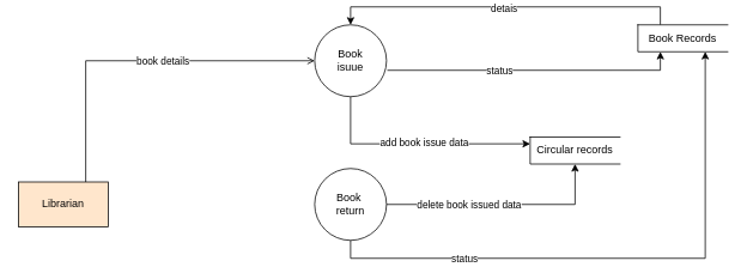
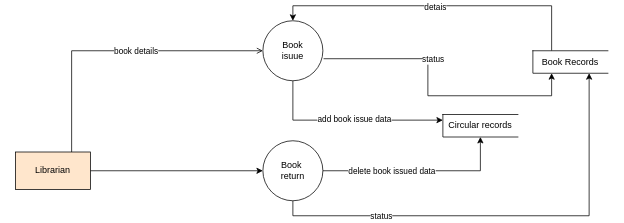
  <mxCell id="0" />
  <mxCell id="1" parent="0" />
  <mxCell id="2" style="edgeStyle=orthogonalEdgeStyle;rounded=0;orthogonalLoop=1;jettySize=auto;html=1;exitX=1.011;exitY=0.633;exitDx=0;exitDy=0;entryX=0.25;entryY=1;entryDx=0;entryDy=0;exitPerimeter=0;" edge="1" parent="1" source="6" target="18"><mxGeometry relative="1" as="geometry" /></mxCell>
  <mxCell id="3" value="status" style="edgeLabel;html=1;align=center;verticalAlign=middle;resizable=0;points=[];" vertex="1" connectable="0" parent="2"><mxGeometry x="-0.269" relative="1" as="geometry"><mxPoint x="6" as="offset" /></mxGeometry></mxCell>
  <mxCell id="4" style="edgeStyle=orthogonalEdgeStyle;rounded=0;orthogonalLoop=1;jettySize=auto;html=1;exitX=0.5;exitY=1;exitDx=0;exitDy=0;entryX=0;entryY=0.25;entryDx=0;entryDy=0;" edge="1" parent="1" source="6" target="19"><mxGeometry relative="1" as="geometry" /></mxCell>
  <mxCell id="5" value="add book issue data" style="edgeLabel;html=1;align=center;verticalAlign=middle;resizable=0;points=[];" vertex="1" connectable="0" parent="4"><mxGeometry x="0.072" y="-1" relative="1" as="geometry"><mxPoint x="-1" y="-2" as="offset" /></mxGeometry></mxCell>
  <mxCell id="6" value="Book&lt;div&gt;isuue&lt;/div&gt;" style="shape=ellipse;html=1;dashed=0;whiteSpace=wrap;aspect=fixed;perimeter=ellipsePerimeter;" vertex="1" parent="1"><mxGeometry x="350" y="20" width="80" height="80" as="geometry" /></mxCell>
  <mxCell id="7" style="edgeStyle=orthogonalEdgeStyle;rounded=0;orthogonalLoop=1;jettySize=auto;html=1;exitX=0.5;exitY=1;exitDx=0;exitDy=0;entryX=0.75;entryY=1;entryDx=0;entryDy=0;" edge="1" parent="1" source="11" target="18"><mxGeometry relative="1" as="geometry" /></mxCell>
  <mxCell id="8" value="status" style="edgeLabel;html=1;align=center;verticalAlign=middle;resizable=0;points=[];" vertex="1" connectable="0" parent="7"><mxGeometry x="-0.534" y="-3" relative="1" as="geometry"><mxPoint x="-4" y="-3" as="offset" /></mxGeometry></mxCell>
  <mxCell id="9" style="edgeStyle=orthogonalEdgeStyle;rounded=0;orthogonalLoop=1;jettySize=auto;html=1;exitX=1;exitY=0.5;exitDx=0;exitDy=0;entryX=0.5;entryY=1;entryDx=0;entryDy=0;" edge="1" parent="1" source="11" target="19"><mxGeometry relative="1" as="geometry" /></mxCell>
  <mxCell id="10" value="delete book issued data" style="edgeLabel;html=1;align=center;verticalAlign=middle;resizable=0;points=[];" vertex="1" connectable="0" parent="9"><mxGeometry x="-0.372" y="-2" relative="1" as="geometry"><mxPoint x="11" y="-2" as="offset" /></mxGeometry></mxCell>
  <mxCell id="11" value="Book&amp;nbsp;&lt;div&gt;return&lt;/div&gt;" style="shape=ellipse;html=1;dashed=0;whiteSpace=wrap;aspect=fixed;perimeter=ellipsePerimeter;" vertex="1" parent="1"><mxGeometry x="350" y="180" width="80" height="80" as="geometry" /></mxCell>
  <mxCell id="12" style="edgeStyle=orthogonalEdgeStyle;rounded=0;orthogonalLoop=1;jettySize=auto;html=1;exitX=0.75;exitY=0;exitDx=0;exitDy=0;entryX=0;entryY=0.5;entryDx=0;entryDy=0;endArrow=open;" edge="1" parent="1" source="15" target="6"><mxGeometry relative="1" as="geometry" /></mxCell>
  <mxCell id="13" value="book details" style="edgeLabel;html=1;align=center;verticalAlign=middle;resizable=0;points=[];" vertex="1" connectable="0" parent="12"><mxGeometry x="0.127" y="-2" relative="1" as="geometry"><mxPoint y="-2" as="offset" /></mxGeometry></mxCell>
+ <mxCell id="14" style="edgeStyle=orthogonalEdgeStyle;rounded=0;orthogonalLoop=1;jettySize=auto;html=1;exitX=1;exitY=0.5;exitDx=0;exitDy=0;entryX=0;entryY=0.5;entryDx=0;entryDy=0;" edge="1" parent="1" source="15" target="11"><mxGeometry relative="1" as="geometry" /></mxCell>
  <mxCell id="15" value="Librarian" style="html=1;dashed=0;whiteSpace=wrap;fillColor=#ffe6cc;" vertex="1" parent="1"><mxGeometry x="20" y="195" width="100" height="50" as="geometry" /></mxCell>
  <mxCell id="16" style="edgeStyle=orthogonalEdgeStyle;rounded=0;orthogonalLoop=1;jettySize=auto;html=1;exitX=0.25;exitY=0;exitDx=0;exitDy=0;entryX=0.5;entryY=0;entryDx=0;entryDy=0;" edge="1" parent="1" source="18" target="6"><mxGeometry relative="1" as="geometry" /></mxCell>
  <mxCell id="17" value="detais" style="edgeLabel;html=1;align=center;verticalAlign=middle;resizable=0;points=[];" vertex="1" connectable="0" parent="16"><mxGeometry x="0.044" y="3" relative="1" as="geometry"><mxPoint x="6" y="-2" as="offset" /></mxGeometry></mxCell>
- <mxCell id="18" value="Book Records" style="html=1;dashed=0;whiteSpace=wrap;shape=partialRectangle;right=0;" vertex="1" parent="1"><mxGeometry x="710" y="20" width="100" height="30" as="geometry" /></mxCell>
+ <mxCell id="18" value="Book Records" style="html=1;dashed=0;whiteSpace=wrap;shape=partialRectangle;right=0;" vertex="1" parent="1"><mxGeometry x="710" y="60" width="100" height="30" as="geometry" /></mxCell>
  <mxCell id="19" value="Circular records" style="html=1;dashed=0;whiteSpace=wrap;shape=partialRectangle;right=0;" vertex="1" parent="1"><mxGeometry x="590" y="145" width="100" height="30" as="geometry" /></mxCell>
